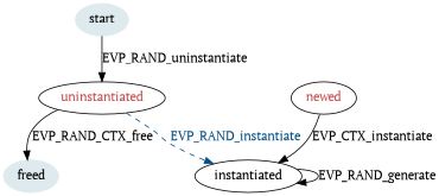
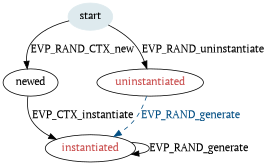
  strict digraph {
    fontname="PT Serif"
    node [fontname="PT Serif" fontcolor="#c94c4c"]
    edge [fontname="PT Serif"]
    n1 [color="#deeaee" label=start style=filled fontcolor=""]
-   newed [style=solid]
+   newed [fontcolor=black style=solid]
    uninstantiated
-   instantiated [fontcolor=black]
-   n5 [color="#deeaee" label=freed style=filled fontcolor=""]
+   instantiated
+   n1 -> newed [label=EVP_RAND_CTX_new]
    n1 -> uninstantiated [label=EVP_RAND_uninstantiate]
    newed -> instantiated [label=EVP_CTX_instantiate]
-   uninstantiated -> instantiated [color="#034f84" fontcolor="#034f84" label=EVP_RAND_instantiate style=dashed]
-   uninstantiated -> n5 [label=EVP_RAND_CTX_free]
+   uninstantiated -> instantiated [color="#034f84" fontcolor="#034f84" label=EVP_RAND_generate style=dashed]
    instantiated -> instantiated [label=EVP_RAND_generate]
  }
